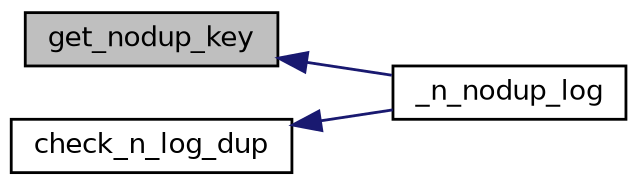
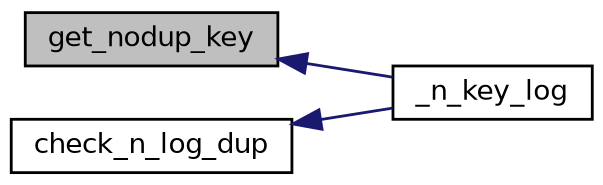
  digraph {
    rankdir=LR
    node [color=black fillcolor=white fontname=Helvetica fontsize=10 shape=record style=filled]
    edge [color=midnightblue dir=back fontname=Helvetica fontsize=10 labelfontname=Helvetica labelfontsize=10 style=solid]
    n1 [fillcolor=grey75 fontcolor=black height=0.2 label=get_nodup_key width=0.4]
-   n2 [height=0.2 label=_n_nodup_log width=0.4]
+   n2 [height=0.2 label=_n_key_log width=0.4]
    n3 [height=0.2 label=check_n_log_dup width=0.4]
    n1 -> n2
    n3 -> n2
  }
